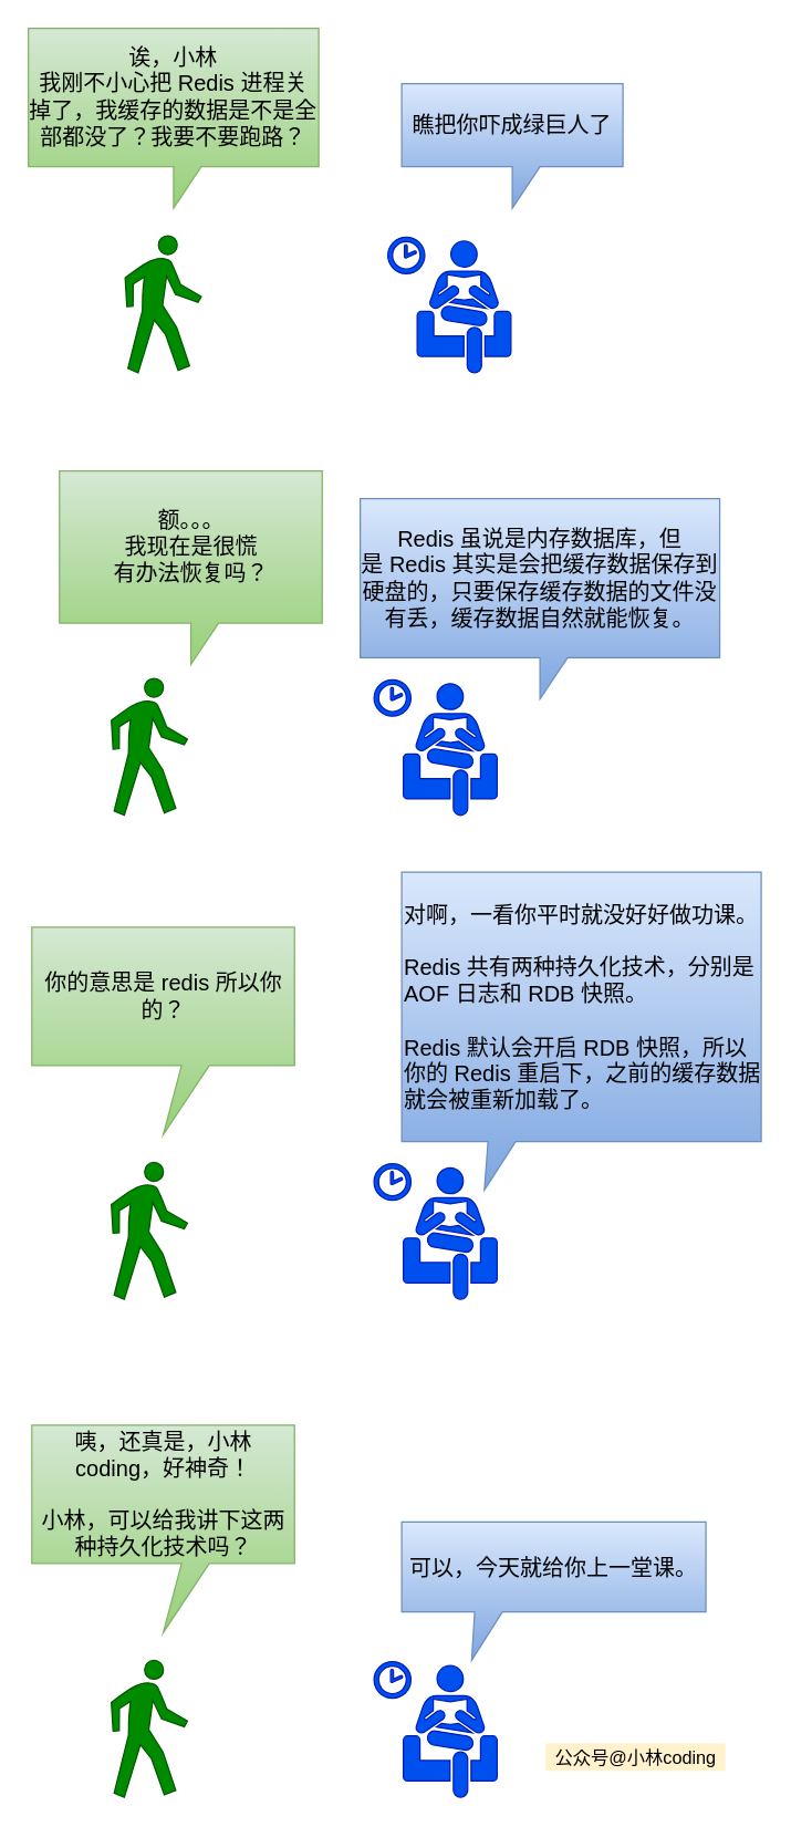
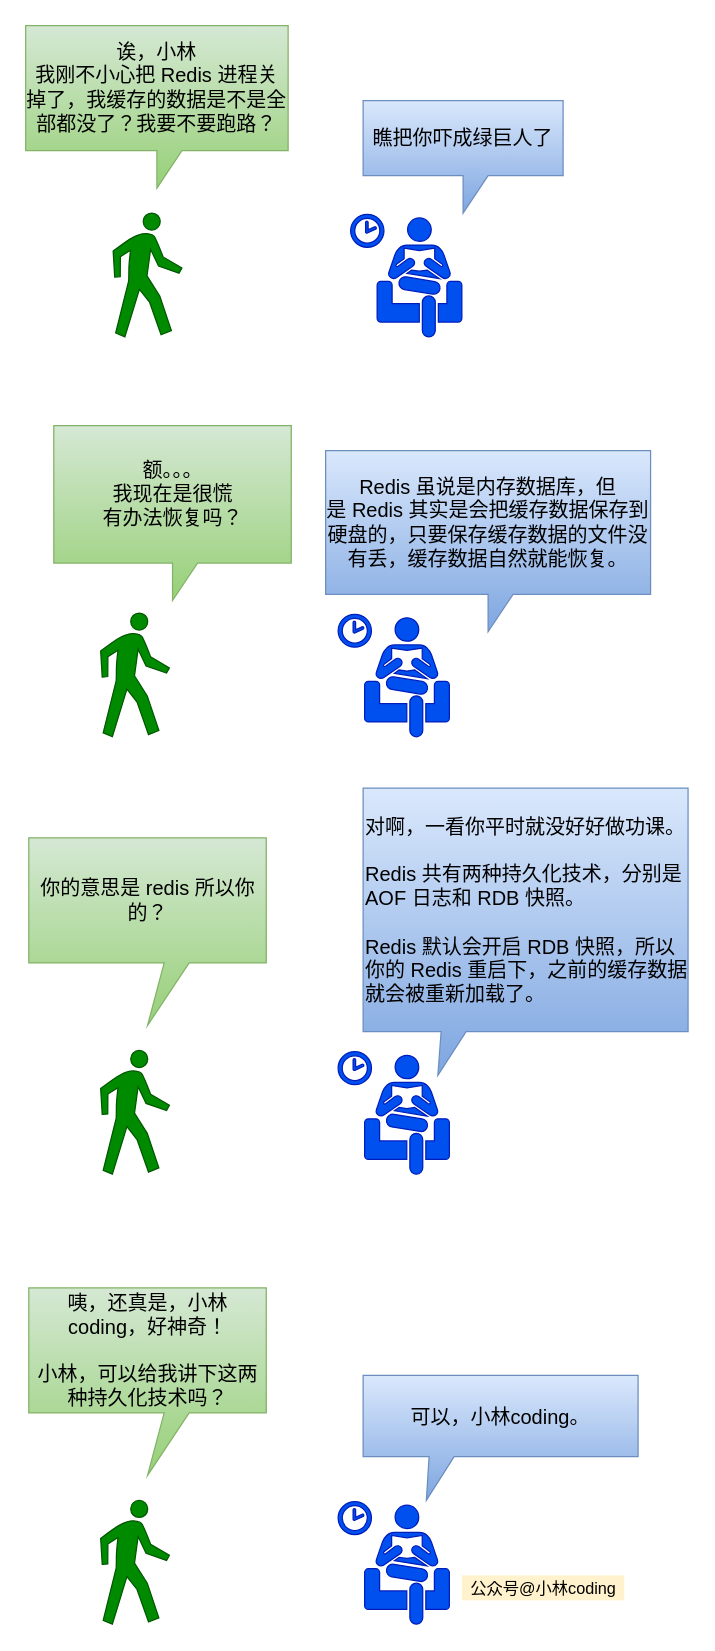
  <mxCell id="0" />
  <mxCell id="1" parent="0" />
  <mxCell id="2" value="" style="shape=mxgraph.signs.people.walking;html=1;pointerEvents=1;fillColor=#008a00;strokeColor=#005700;verticalLabelPosition=bottom;verticalAlign=top;align=center;fontColor=#ffffff;" parent="1" vertex="1"><mxGeometry x="90" y="170" width="55" height="99" as="geometry" /></mxCell>
  <mxCell id="3" value="" style="shape=mxgraph.signs.people.waiting_room_2;html=1;pointerEvents=1;fillColor=#0050ef;strokeColor=#001DBC;verticalLabelPosition=bottom;verticalAlign=top;align=center;fontColor=#ffffff;" parent="1" vertex="1"><mxGeometry x="280" y="171" width="89" height="98" as="geometry" /></mxCell>
  <mxCell id="4" value="诶，小林&lt;br style=&quot;font-size: 16px&quot;&gt;我刚不小心把 Redis 进程关掉了，我缓存的数据是不是全部都没了？我要不要跑路？" style="shape=callout;whiteSpace=wrap;html=1;perimeter=calloutPerimeter;fontSize=16;fillColor=#d5e8d4;strokeColor=#82b366;gradientColor=#97d077;" parent="1" vertex="1"><mxGeometry x="20" y="20" width="210" height="130" as="geometry" /></mxCell>
- <mxCell id="5" value="瞧把你吓成绿巨人了" style="shape=callout;whiteSpace=wrap;html=1;perimeter=calloutPerimeter;fontSize=16;gradientColor=#7ea6e0;fillColor=#dae8fc;strokeColor=#6c8ebf;" parent="1" vertex="1"><mxGeometry x="290" y="60" width="160" height="90" as="geometry" /></mxCell>
+ <mxCell id="5" value="瞧把你吓成绿巨人了" style="shape=callout;whiteSpace=wrap;html=1;perimeter=calloutPerimeter;fontSize=16;gradientColor=#7ea6e0;fillColor=#dae8fc;strokeColor=#6c8ebf;" parent="1" vertex="1"><mxGeometry x="290" y="80" width="160" height="90" as="geometry" /></mxCell>
  <mxCell id="6" value="" style="shape=mxgraph.signs.people.walking;html=1;pointerEvents=1;fillColor=#008a00;strokeColor=#005700;verticalLabelPosition=bottom;verticalAlign=top;align=center;fontColor=#ffffff;" parent="1" vertex="1"><mxGeometry x="80" y="490" width="55" height="99" as="geometry" /></mxCell>
  <mxCell id="7" value="" style="shape=mxgraph.signs.people.waiting_room_2;html=1;pointerEvents=1;fillColor=#0050ef;strokeColor=#001DBC;verticalLabelPosition=bottom;verticalAlign=top;align=center;fontColor=#ffffff;" parent="1" vertex="1"><mxGeometry x="270" y="491" width="89" height="98" as="geometry" /></mxCell>
  <mxCell id="8" value="额。。。&lt;br&gt;我现在是很慌&lt;br&gt;有办法恢复吗？" style="shape=callout;whiteSpace=wrap;html=1;perimeter=calloutPerimeter;fontSize=16;fillColor=#d5e8d4;strokeColor=#82b366;gradientColor=#97d077;" parent="1" vertex="1"><mxGeometry x="42.5" y="340" width="190" height="140" as="geometry" /></mxCell>
  <mxCell id="9" value="Redis 虽说是内存数据库，但是&amp;nbsp;Redis&amp;nbsp;其实是会把缓存数据保存到硬盘的，只要保存缓存数据的文件没有丢，缓存数据自然就能恢复。" style="shape=callout;whiteSpace=wrap;html=1;perimeter=calloutPerimeter;fontSize=16;gradientColor=#7ea6e0;fillColor=#dae8fc;strokeColor=#6c8ebf;align=center;" parent="1" vertex="1"><mxGeometry x="260" y="360" width="260" height="145" as="geometry" /></mxCell>
  <mxCell id="10" value="" style="shape=mxgraph.signs.people.walking;html=1;pointerEvents=1;fillColor=#008a00;strokeColor=#005700;verticalLabelPosition=bottom;verticalAlign=top;align=center;fontColor=#ffffff;" parent="1" vertex="1"><mxGeometry x="80" y="840" width="55" height="99" as="geometry" /></mxCell>
  <mxCell id="11" value="" style="shape=mxgraph.signs.people.waiting_room_2;html=1;pointerEvents=1;fillColor=#0050ef;strokeColor=#001DBC;verticalLabelPosition=bottom;verticalAlign=top;align=center;fontColor=#ffffff;" parent="1" vertex="1"><mxGeometry x="270" y="841" width="89" height="98" as="geometry" /></mxCell>
  <mxCell id="12" value="你的意思是 redis 所以你的？" style="shape=callout;whiteSpace=wrap;html=1;perimeter=calloutPerimeter;fontSize=16;fillColor=#d5e8d4;strokeColor=#82b366;gradientColor=#97d077;size=50;position=0.57;" parent="1" vertex="1"><mxGeometry x="22.5" y="670" width="190" height="150" as="geometry" /></mxCell>
  <mxCell id="13" value="对啊，一看你平时就没好好做功课。&lt;br&gt;&lt;br&gt;&lt;span style=&quot;text-align: center&quot;&gt;Redis&lt;/span&gt;&amp;nbsp;共有两种持久化技术，分别是 AOF 日志和 RDB 快照。&lt;br&gt;&lt;br&gt;&lt;span style=&quot;text-align: center&quot;&gt;Redis&lt;/span&gt;&amp;nbsp;默认会开启 RDB 快照，所以你的&amp;nbsp;&lt;span style=&quot;text-align: center&quot;&gt;Redis&lt;/span&gt;&amp;nbsp;重启下，之前的缓存数据就会被重新加载了。" style="shape=callout;whiteSpace=wrap;html=1;perimeter=calloutPerimeter;fontSize=16;gradientColor=#7ea6e0;fillColor=#dae8fc;strokeColor=#6c8ebf;align=left;size=35;position=0.24;position2=0.23;" parent="1" vertex="1"><mxGeometry x="290" y="630" width="260" height="230" as="geometry" /></mxCell>
  <mxCell id="14" value="" style="shape=mxgraph.signs.people.walking;html=1;pointerEvents=1;fillColor=#008a00;strokeColor=#005700;verticalLabelPosition=bottom;verticalAlign=top;align=center;fontColor=#ffffff;" parent="1" vertex="1"><mxGeometry x="80" y="1200" width="55" height="99" as="geometry" /></mxCell>
  <mxCell id="15" value="" style="shape=mxgraph.signs.people.waiting_room_2;html=1;pointerEvents=1;fillColor=#0050ef;strokeColor=#001DBC;verticalLabelPosition=bottom;verticalAlign=top;align=center;fontColor=#ffffff;" parent="1" vertex="1"><mxGeometry x="270" y="1201" width="89" height="98" as="geometry" /></mxCell>
  <mxCell id="16" value="咦，还真是，小林coding，好神奇！&lt;br&gt;&lt;br&gt;小林，可以给我讲下这两种持久化技术吗？" style="shape=callout;whiteSpace=wrap;html=1;perimeter=calloutPerimeter;fontSize=16;fillColor=#d5e8d4;strokeColor=#82b366;gradientColor=#97d077;size=50;position=0.57;" parent="1" vertex="1"><mxGeometry x="22.5" y="1030" width="190" height="150" as="geometry" /></mxCell>
- <mxCell id="17" value="可以，今天就给你上一堂课。" style="shape=callout;whiteSpace=wrap;html=1;perimeter=calloutPerimeter;fontSize=16;gradientColor=#7ea6e0;fillColor=#dae8fc;strokeColor=#6c8ebf;align=center;size=35;position=0.24;position2=0.23;" parent="1" vertex="1"><mxGeometry x="290" y="1100" width="220" height="100" as="geometry" /></mxCell>
- <mxCell id="18" value="公众号@小林coding" style="text;html=1;align=center;verticalAlign=middle;resizable=0;points=[];autosize=1;fontSize=13;fillColor=#fff2cc;" parent="1" vertex="1"><mxGeometry x="394" y="1260" width="130" height="20" as="geometry" /></mxCell>
+ <mxCell id="17" value="可以，小林coding。" style="shape=callout;whiteSpace=wrap;html=1;perimeter=calloutPerimeter;fontSize=16;gradientColor=#7ea6e0;fillColor=#dae8fc;strokeColor=#6c8ebf;align=center;size=35;position=0.24;position2=0.23;" parent="1" vertex="1"><mxGeometry x="290" y="1100" width="220" height="100" as="geometry" /></mxCell>
+ <mxCell id="18" value="公众号@小林coding" style="text;html=1;align=center;verticalAlign=middle;resizable=0;points=[];autosize=1;fontSize=13;fillColor=#fff2cc;" parent="1" vertex="1"><mxGeometry x="369" y="1260" width="130" height="20" as="geometry" /></mxCell>
